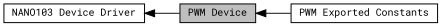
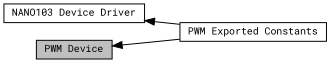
  digraph {
    fontname="Roboto Mono"
    rankdir=LR
    node [color=black fillcolor=white fontname="Roboto Mono" fontsize=10 shape=box style=filled]
    edge [dir=back fontname="Roboto Mono" fontsize=10 labelfontname=Helvetica labelfontsize=10 shape=plaintext style=solid]
    n1 [height=0.2 label="NANO103 Device Driver" width=0.4]
    n2 [fillcolor=grey75 fontcolor=black height=0.2 label="PWM Device" width=0.4]
    n3 [height=0.2 label="PWM Exported Constants" width=0.4]
-   n1 -> n2
+   n1 -> n3
    n2 -> n3
  }
